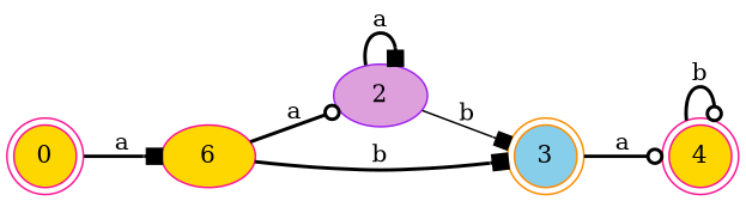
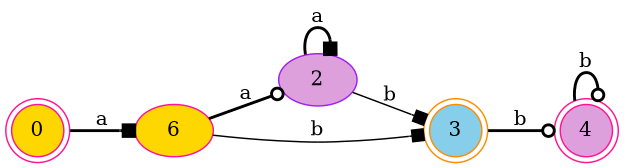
  digraph {
    rankdir=LR
    node [color=deeppink fillcolor=gold shape=doublecircle style=filled]
    edge [arrowhead=box style=bold]
    0
    n2 [label=6 shape=""]
    2 [color=purple fillcolor=plum shape=""]
    3 [color=darkorange fillcolor=skyblue]
-   4
+   4 [fillcolor=plum]
    0 -> n2 [label=a]
    n2 -> 2 [arrowhead=odot label=a]
-   n2 -> 3 [label=b]
+   n2 -> 3 [label=b style=solid]
    2 -> 2 [label=a]
    2 -> 3 [label=b style=solid]
-   3 -> 4 [arrowhead=odot label=a]
+   3 -> 4 [arrowhead=odot label=b]
    4 -> 4 [arrowhead=odot label=b]
  }
